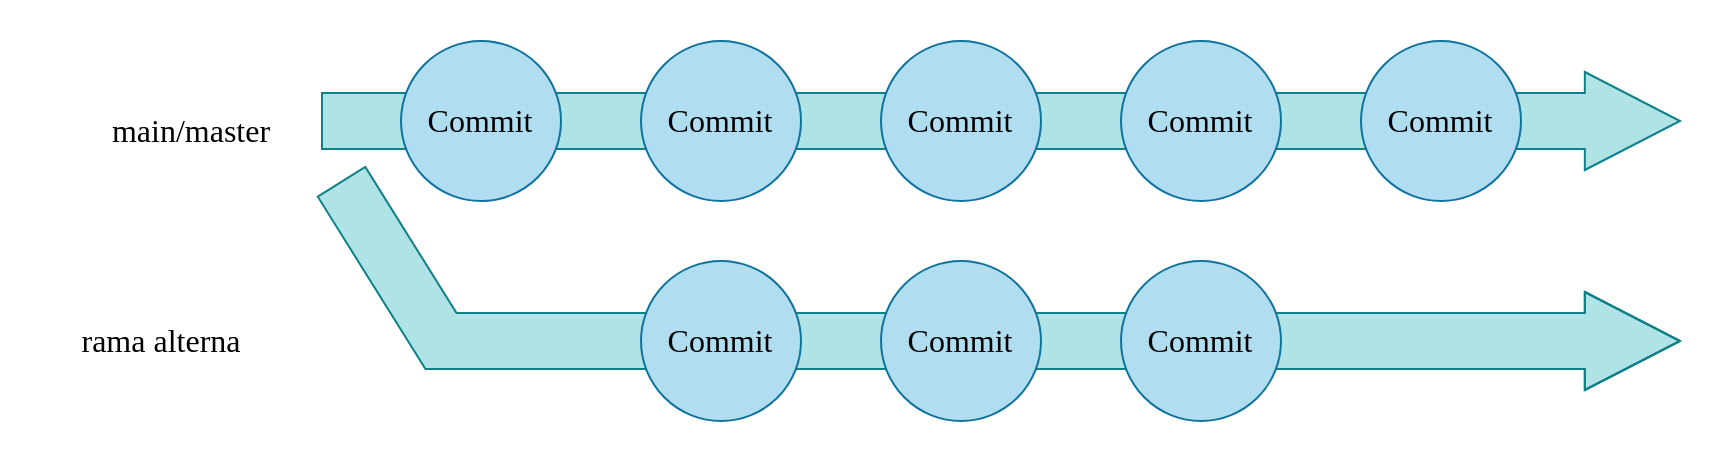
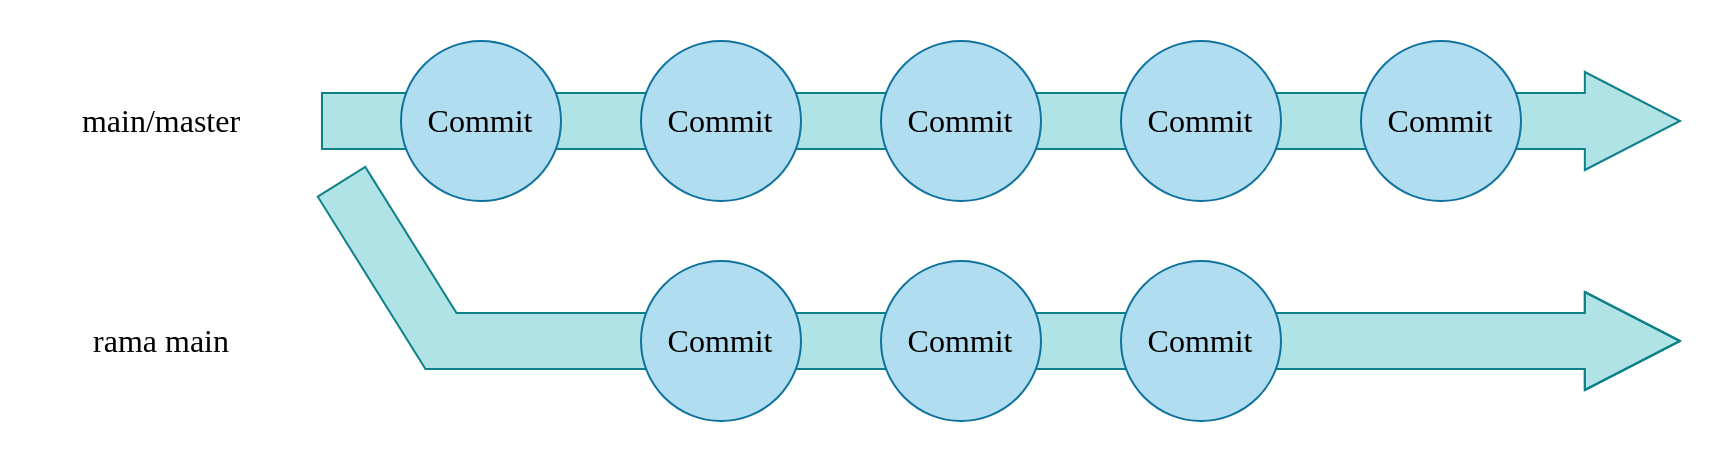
  <mxCell id="0" />
  <mxCell id="1" parent="0" />
  <mxCell id="2" value="" style="shape=flexArrow;endArrow=classic;html=1;rounded=0;fontFamily=Verdana;fontSize=16;fontColor=#000000;width=28;endSize=15.53;fillColor=#b0e3e6;strokeColor=#0e8088;" edge="1" parent="1"><mxGeometry width="50" height="50" relative="1" as="geometry"><mxPoint x="170" y="90" as="sourcePoint" /><mxPoint x="840" y="170" as="targetPoint" /><Array as="points"><mxPoint x="220" y="170" /></Array></mxGeometry></mxCell>
  <mxCell id="3" value="" style="shape=flexArrow;endArrow=classic;html=1;rounded=0;fontFamily=Verdana;fontSize=16;fontColor=#000000;width=28;endSize=15.53;fillColor=#b0e3e6;strokeColor=#0e8088;" edge="1" parent="1"><mxGeometry width="50" height="50" relative="1" as="geometry"><mxPoint x="160" y="60" as="sourcePoint" /><mxPoint x="840" y="60" as="targetPoint" /></mxGeometry></mxCell>
  <mxCell id="4" value="Commit" style="ellipse;whiteSpace=wrap;html=1;aspect=fixed;fontFamily=Verdana;fontSize=16;strokeWidth=1;fillColor=#b1ddf0;strokeColor=#10739e;" vertex="1" parent="1"><mxGeometry x="200" y="20" width="80" height="80" as="geometry" /></mxCell>
  <mxCell id="5" value="Commit" style="ellipse;whiteSpace=wrap;html=1;aspect=fixed;fontFamily=Verdana;fontSize=16;strokeWidth=1;fillColor=#b1ddf0;strokeColor=#10739e;" vertex="1" parent="1"><mxGeometry x="320" y="20" width="80" height="80" as="geometry" /></mxCell>
  <mxCell id="6" value="Commit" style="ellipse;whiteSpace=wrap;html=1;aspect=fixed;fontFamily=Verdana;fontSize=16;strokeWidth=1;fillColor=#b1ddf0;strokeColor=#10739e;" vertex="1" parent="1"><mxGeometry x="440" y="20" width="80" height="80" as="geometry" /></mxCell>
  <mxCell id="7" value="Commit" style="ellipse;whiteSpace=wrap;html=1;aspect=fixed;fontFamily=Verdana;fontSize=16;strokeWidth=1;fillColor=#b1ddf0;strokeColor=#10739e;" vertex="1" parent="1"><mxGeometry x="560" y="20" width="80" height="80" as="geometry" /></mxCell>
  <mxCell id="8" value="Commit" style="ellipse;whiteSpace=wrap;html=1;aspect=fixed;fontFamily=Verdana;fontSize=16;strokeWidth=1;fillColor=#b1ddf0;strokeColor=#10739e;" vertex="1" parent="1"><mxGeometry x="680" y="20" width="80" height="80" as="geometry" /></mxCell>
  <mxCell id="9" value="Commit" style="ellipse;whiteSpace=wrap;html=1;aspect=fixed;fontFamily=Verdana;fontSize=16;strokeWidth=1;fillColor=#b1ddf0;strokeColor=#10739e;" vertex="1" parent="1"><mxGeometry x="320" y="130" width="80" height="80" as="geometry" /></mxCell>
  <mxCell id="10" value="Commit" style="ellipse;whiteSpace=wrap;html=1;aspect=fixed;fontFamily=Verdana;fontSize=16;strokeWidth=1;fillColor=#b1ddf0;strokeColor=#10739e;" vertex="1" parent="1"><mxGeometry x="440" y="130" width="80" height="80" as="geometry" /></mxCell>
  <mxCell id="11" value="Commit" style="ellipse;whiteSpace=wrap;html=1;aspect=fixed;fontFamily=Verdana;fontSize=16;strokeWidth=1;fillColor=#b1ddf0;strokeColor=#10739e;" vertex="1" parent="1"><mxGeometry x="560" y="130" width="80" height="80" as="geometry" /></mxCell>
- <mxCell id="12" value="main/master" style="text;html=1;align=center;verticalAlign=middle;resizable=0;points=[];autosize=1;strokeColor=none;fillColor=none;fontSize=16;fontFamily=Verdana;fontColor=#000000;" vertex="1" parent="1"><mxGeometry x="35" y="55" width="120" height="20" as="geometry" /></mxCell>
- <mxCell id="13" value="rama alterna" style="text;html=1;align=center;verticalAlign=middle;resizable=0;points=[];autosize=1;strokeColor=none;fillColor=none;fontSize=16;fontFamily=Verdana;fontColor=#000000;" vertex="1" parent="1"><mxGeometry x="20" y="160" width="120" height="20" as="geometry" /></mxCell>
+ <mxCell id="12" value="main/master" style="text;html=1;align=center;verticalAlign=middle;resizable=0;points=[];autosize=1;strokeColor=none;fillColor=none;fontSize=16;fontFamily=Verdana;fontColor=#000000;" vertex="1" parent="1"><mxGeometry x="20" y="50" width="120" height="20" as="geometry" /></mxCell>
+ <mxCell id="13" value="rama main" style="text;html=1;align=center;verticalAlign=middle;resizable=0;points=[];autosize=1;strokeColor=none;fillColor=none;fontSize=16;fontFamily=Verdana;fontColor=#000000;" vertex="1" parent="1"><mxGeometry x="20" y="160" width="120" height="20" as="geometry" /></mxCell>
